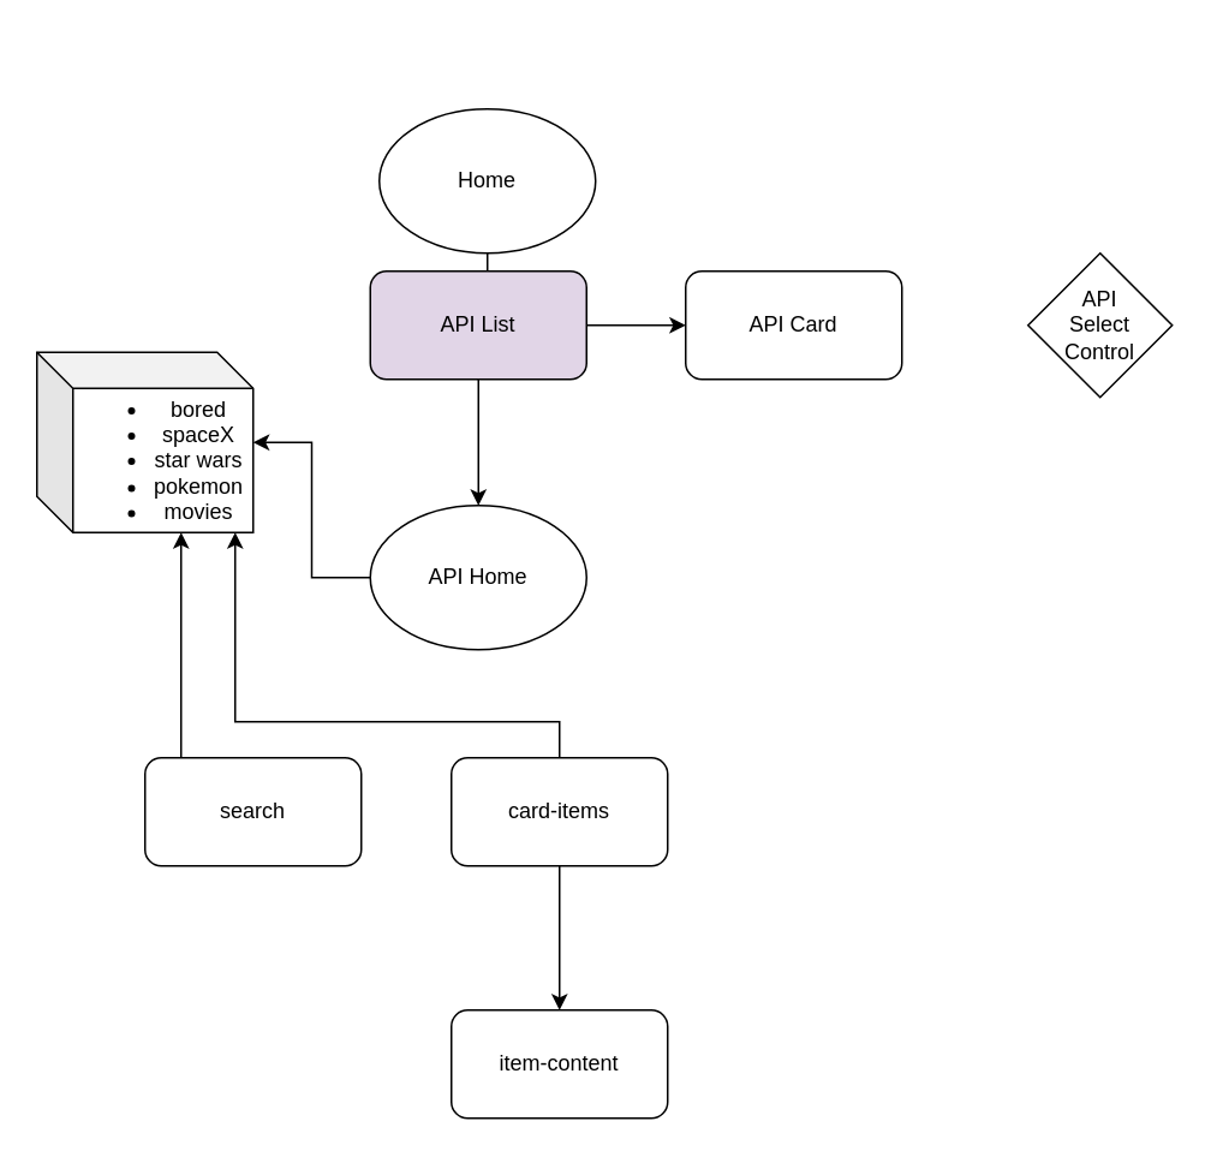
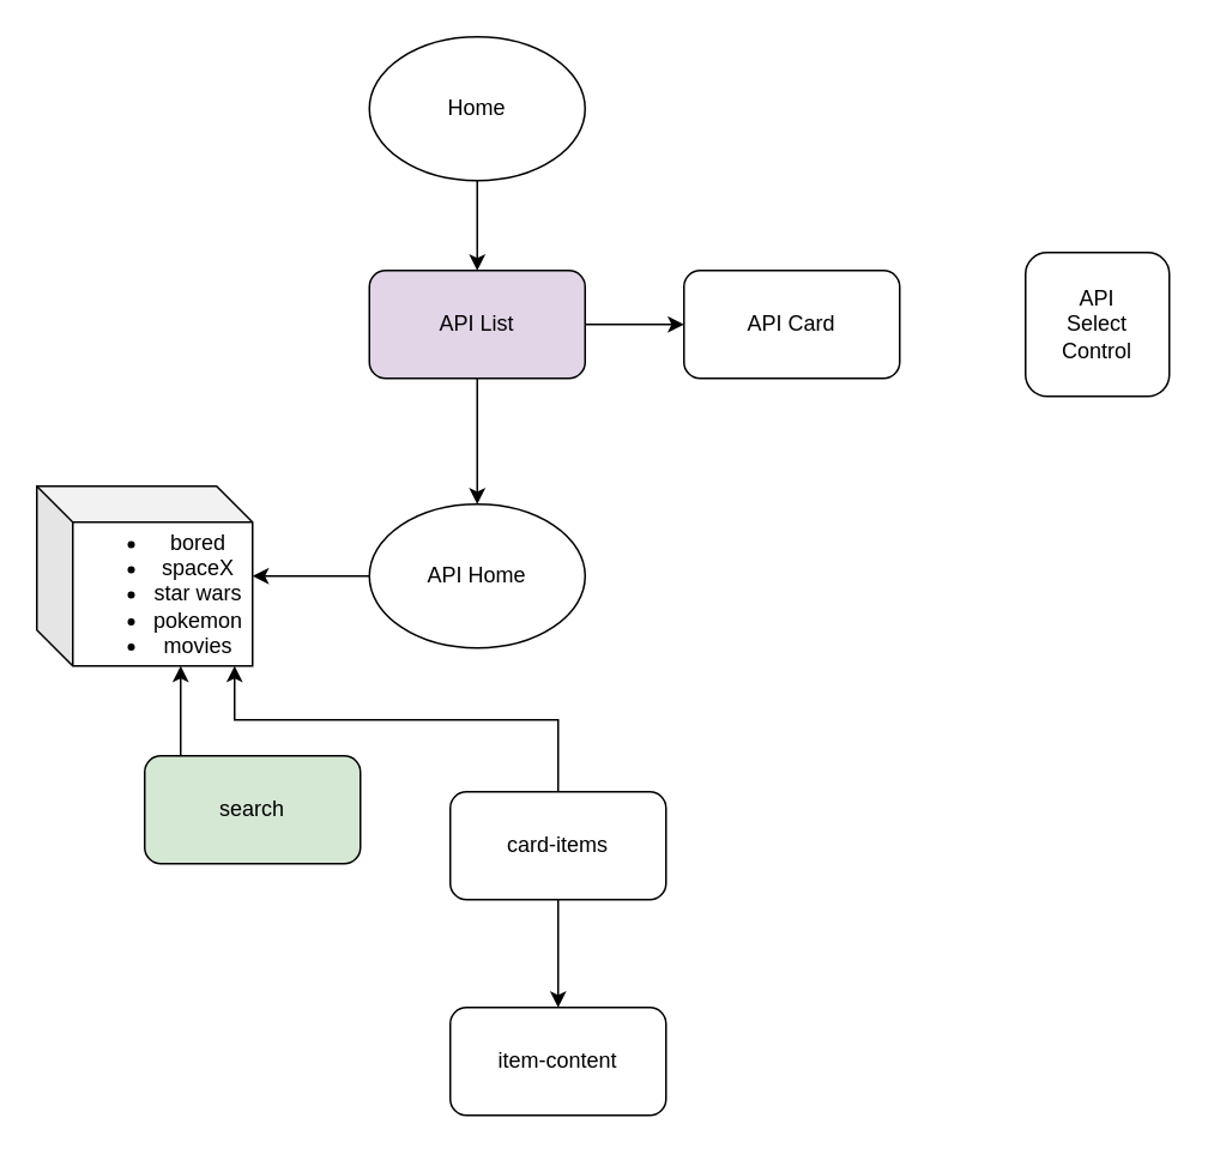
  <mxCell id="0" />
  <mxCell id="1" parent="0" />
  <mxCell id="2" value="" style="edgeStyle=orthogonalEdgeStyle;rounded=0;orthogonalLoop=1;jettySize=auto;html=1;" parent="1" source="3" target="6" edge="1"><mxGeometry relative="1" as="geometry" /></mxCell>
- <mxCell id="3" value="Home" style="ellipse;whiteSpace=wrap;html=1;" parent="1" vertex="1"><mxGeometry x="210" y="60" width="120" height="80" as="geometry" /></mxCell>
+ <mxCell id="3" value="Home" style="ellipse;whiteSpace=wrap;html=1;" parent="1" vertex="1"><mxGeometry x="205" width="120" height="80" as="geometry" y="20" /></mxCell>
  <mxCell id="4" value="" style="edgeStyle=orthogonalEdgeStyle;rounded=0;orthogonalLoop=1;jettySize=auto;html=1;" parent="1" source="6" target="7" edge="1"><mxGeometry relative="1" as="geometry" /></mxCell>
  <mxCell id="5" value="" style="edgeStyle=orthogonalEdgeStyle;rounded=0;orthogonalLoop=1;jettySize=auto;html=1;" parent="1" source="6" target="9" edge="1"><mxGeometry relative="1" as="geometry" /></mxCell>
  <mxCell id="6" value="API List" style="rounded=1;whiteSpace=wrap;html=1;fillColor=#e1d5e7;" parent="1" vertex="1"><mxGeometry x="205" y="150" width="120" height="60" as="geometry" /></mxCell>
  <mxCell id="7" value="API Card" style="rounded=1;whiteSpace=wrap;html=1;" parent="1" vertex="1"><mxGeometry x="380" y="150" width="120" height="60" as="geometry" /></mxCell>
  <mxCell id="8" value="" style="edgeStyle=orthogonalEdgeStyle;rounded=0;orthogonalLoop=1;jettySize=auto;html=1;" parent="1" source="9" target="10" edge="1"><mxGeometry relative="1" as="geometry" /></mxCell>
  <mxCell id="9" value="API Home" style="ellipse;whiteSpace=wrap;html=1;rounded=1;" parent="1" vertex="1"><mxGeometry x="205" y="280" width="120" height="80" as="geometry" /></mxCell>
- <mxCell id="10" value="&lt;ul&gt;&lt;li&gt;bored&lt;/li&gt;&lt;li&gt;spaceX&lt;/li&gt;&lt;li&gt;star wars&lt;/li&gt;&lt;li&gt;pokemon&lt;/li&gt;&lt;li&gt;movies&lt;/li&gt;&lt;/ul&gt;" style="shape=cube;whiteSpace=wrap;html=1;boundedLbl=1;backgroundOutline=1;darkOpacity=0.05;darkOpacity2=0.1;rounded=1;" parent="1" vertex="1"><mxGeometry x="20" y="195" width="120" height="100" as="geometry" /></mxCell>
+ <mxCell id="10" value="&lt;ul&gt;&lt;li&gt;bored&lt;/li&gt;&lt;li&gt;spaceX&lt;/li&gt;&lt;li&gt;star wars&lt;/li&gt;&lt;li&gt;pokemon&lt;/li&gt;&lt;li&gt;movies&lt;/li&gt;&lt;/ul&gt;" style="shape=cube;whiteSpace=wrap;html=1;boundedLbl=1;backgroundOutline=1;darkOpacity=0.05;darkOpacity2=0.1;rounded=1;" parent="1" vertex="1"><mxGeometry x="20" y="270" width="120" height="100" as="geometry" /></mxCell>
  <mxCell id="11" value="" style="edgeStyle=orthogonalEdgeStyle;rounded=0;orthogonalLoop=1;jettySize=auto;html=1;" parent="1" source="12" target="10" edge="1"><mxGeometry relative="1" as="geometry"><Array as="points"><mxPoint x="100" y="390" /><mxPoint x="100" y="390" /></Array></mxGeometry></mxCell>
- <mxCell id="12" value="search" style="rounded=1;whiteSpace=wrap;html=1;" parent="1" vertex="1"><mxGeometry x="80" y="420" width="120" height="60" as="geometry" /></mxCell>
+ <mxCell id="12" value="search" style="rounded=1;whiteSpace=wrap;html=1;fillColor=#d5e8d4;" parent="1" vertex="1"><mxGeometry x="80" y="420" width="120" height="60" as="geometry" /></mxCell>
  <mxCell id="13" value="" style="edgeStyle=orthogonalEdgeStyle;rounded=0;orthogonalLoop=1;jettySize=auto;html=1;" parent="1" source="15" target="10" edge="1"><mxGeometry relative="1" as="geometry"><Array as="points"><mxPoint x="310" y="400" /><mxPoint x="130" y="400" /></Array></mxGeometry></mxCell>
  <mxCell id="14" value="" style="edgeStyle=orthogonalEdgeStyle;rounded=0;orthogonalLoop=1;jettySize=auto;html=1;" parent="1" source="15" target="16" edge="1"><mxGeometry relative="1" as="geometry" /></mxCell>
- <mxCell id="15" value="card-items" style="rounded=1;whiteSpace=wrap;html=1;" parent="1" vertex="1"><mxGeometry x="250" y="420" width="120" height="60" as="geometry" /></mxCell>
+ <mxCell id="15" value="card-items" style="rounded=1;whiteSpace=wrap;html=1;" parent="1" vertex="1"><mxGeometry x="250" y="440" width="120" height="60" as="geometry" /></mxCell>
  <mxCell id="16" value="item-content" style="whiteSpace=wrap;html=1;rounded=1;" parent="1" vertex="1"><mxGeometry x="250" y="560" width="120" height="60" as="geometry" /></mxCell>
- <mxCell id="17" value="API&lt;br&gt;Select&lt;br&gt;Control" style="rhombus;whiteSpace=wrap;html=1;" parent="1" vertex="1"><mxGeometry x="570" y="140" width="80" height="80" as="geometry" /></mxCell>
+ <mxCell id="17" value="API&lt;br&gt;Select&lt;br&gt;Control" style="whiteSpace=wrap;html=1;rounded=1;" parent="1" vertex="1"><mxGeometry x="570" y="140" width="80" height="80" as="geometry" /></mxCell>
